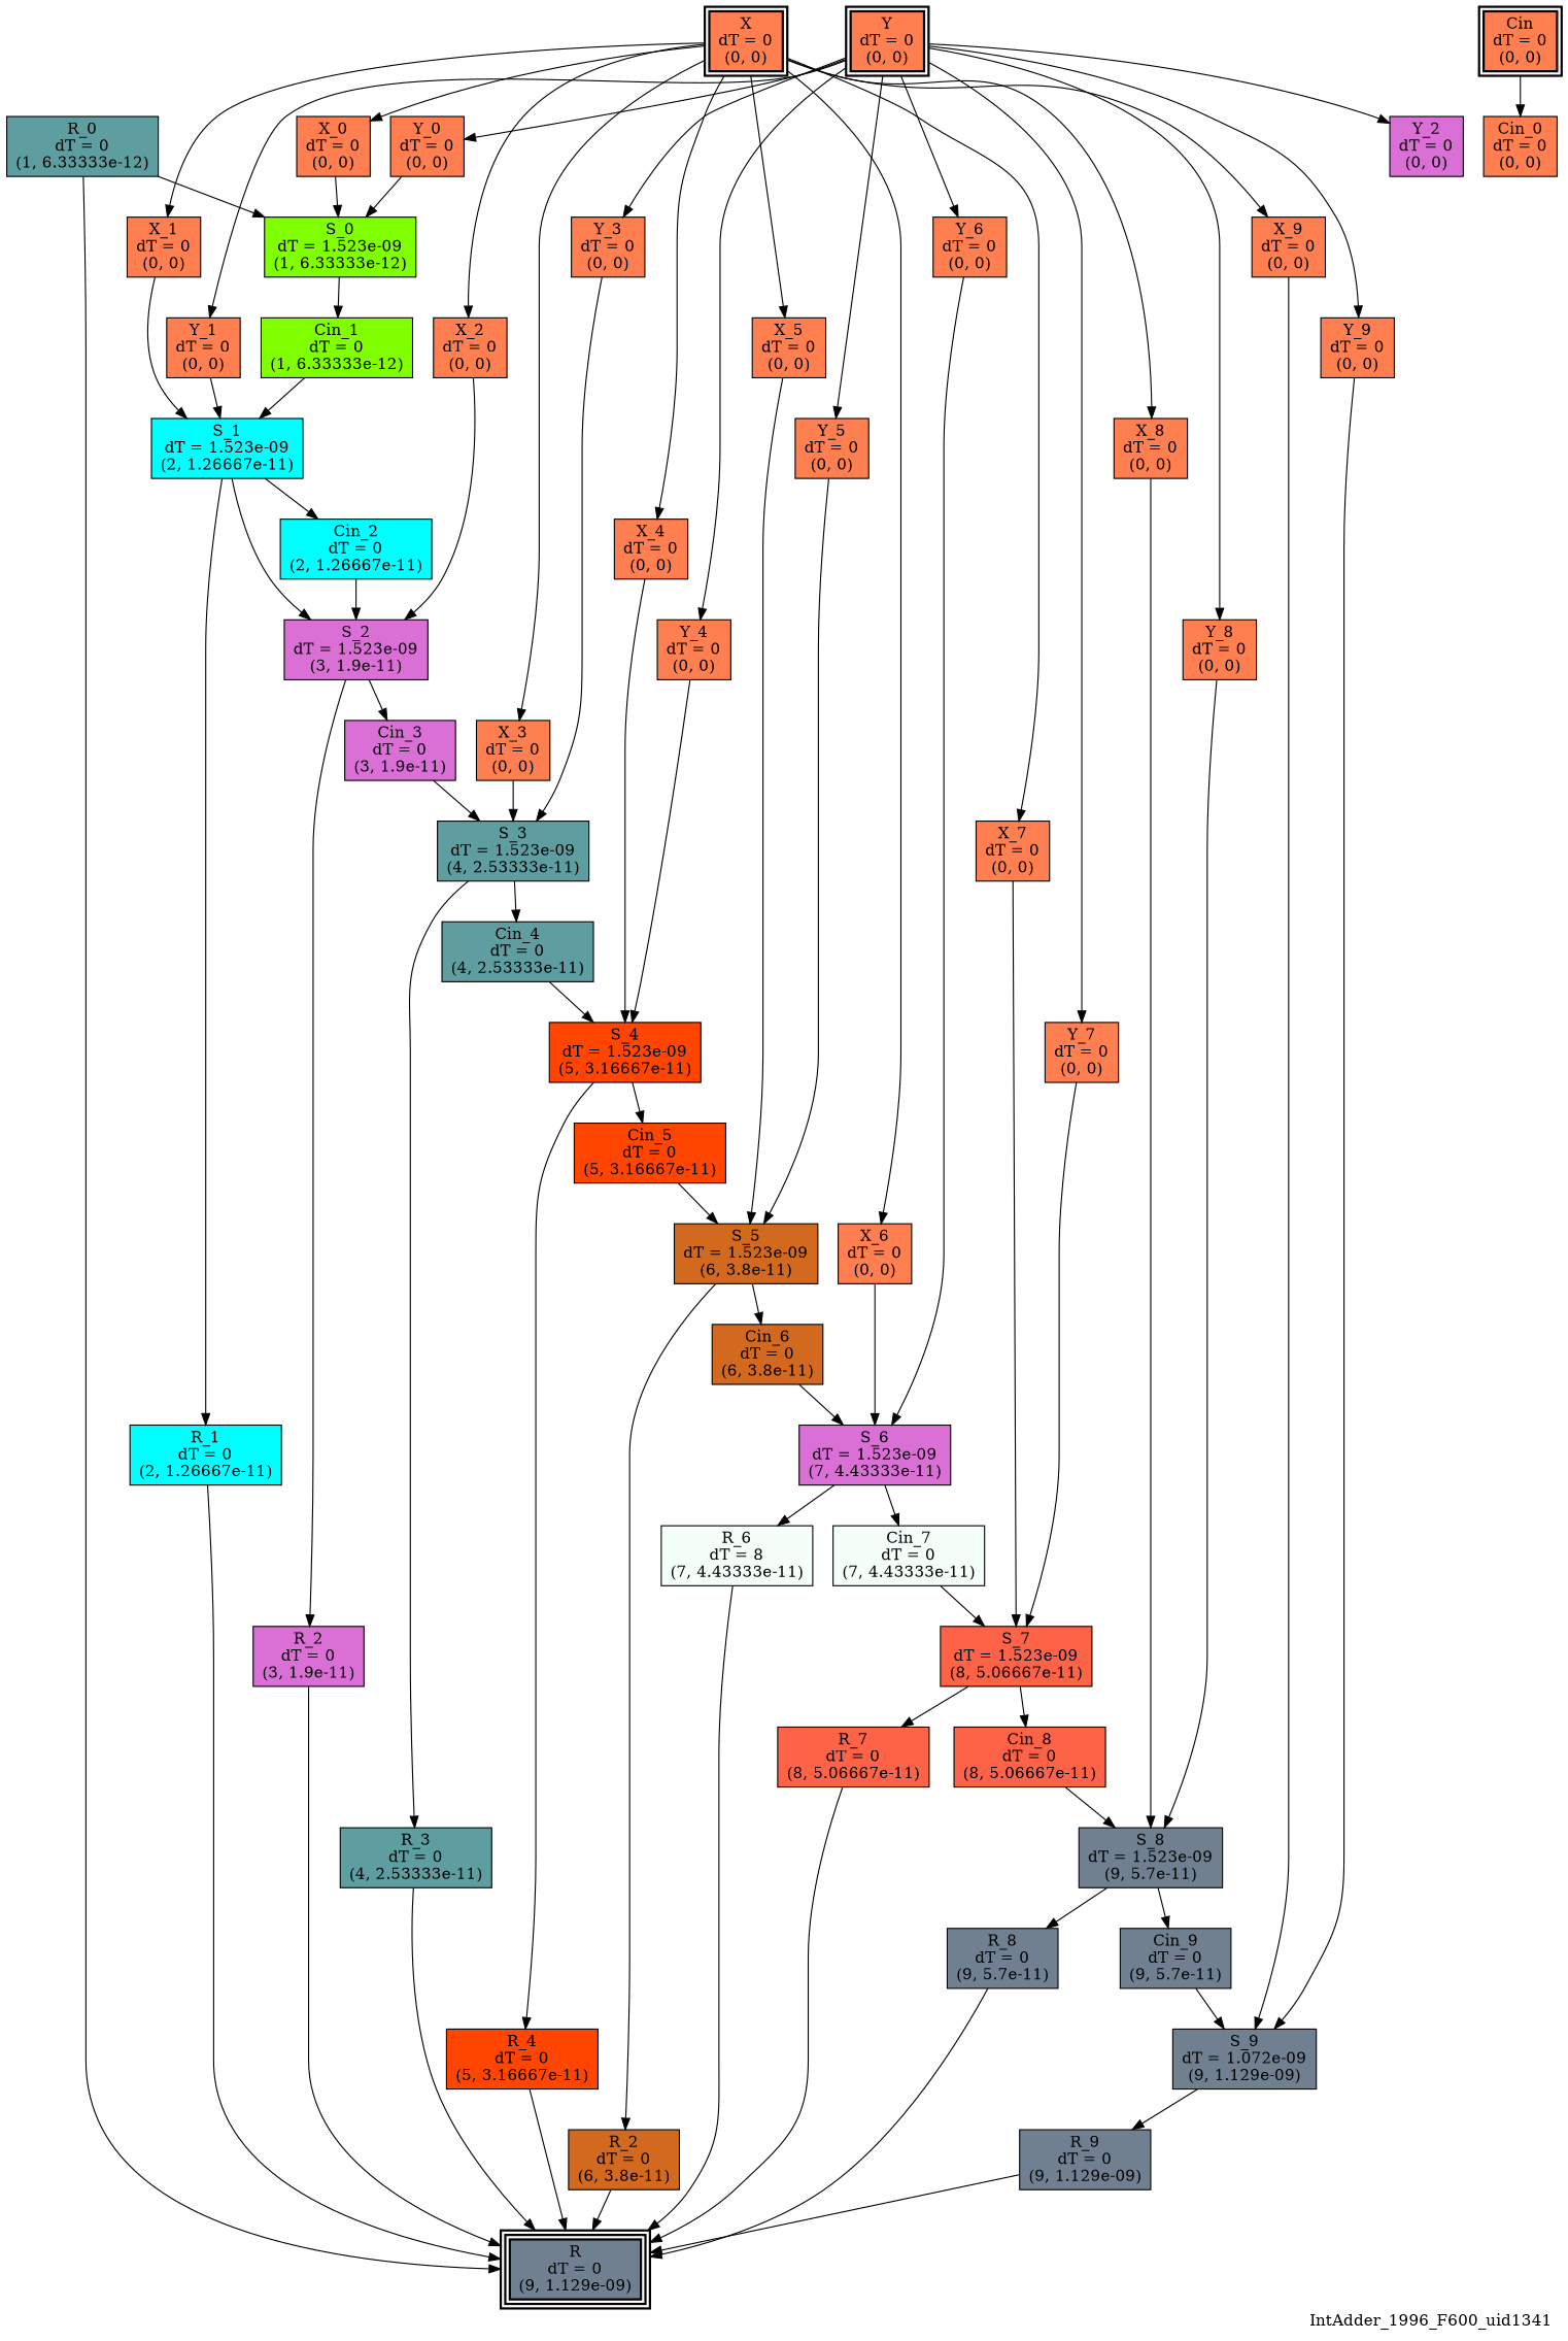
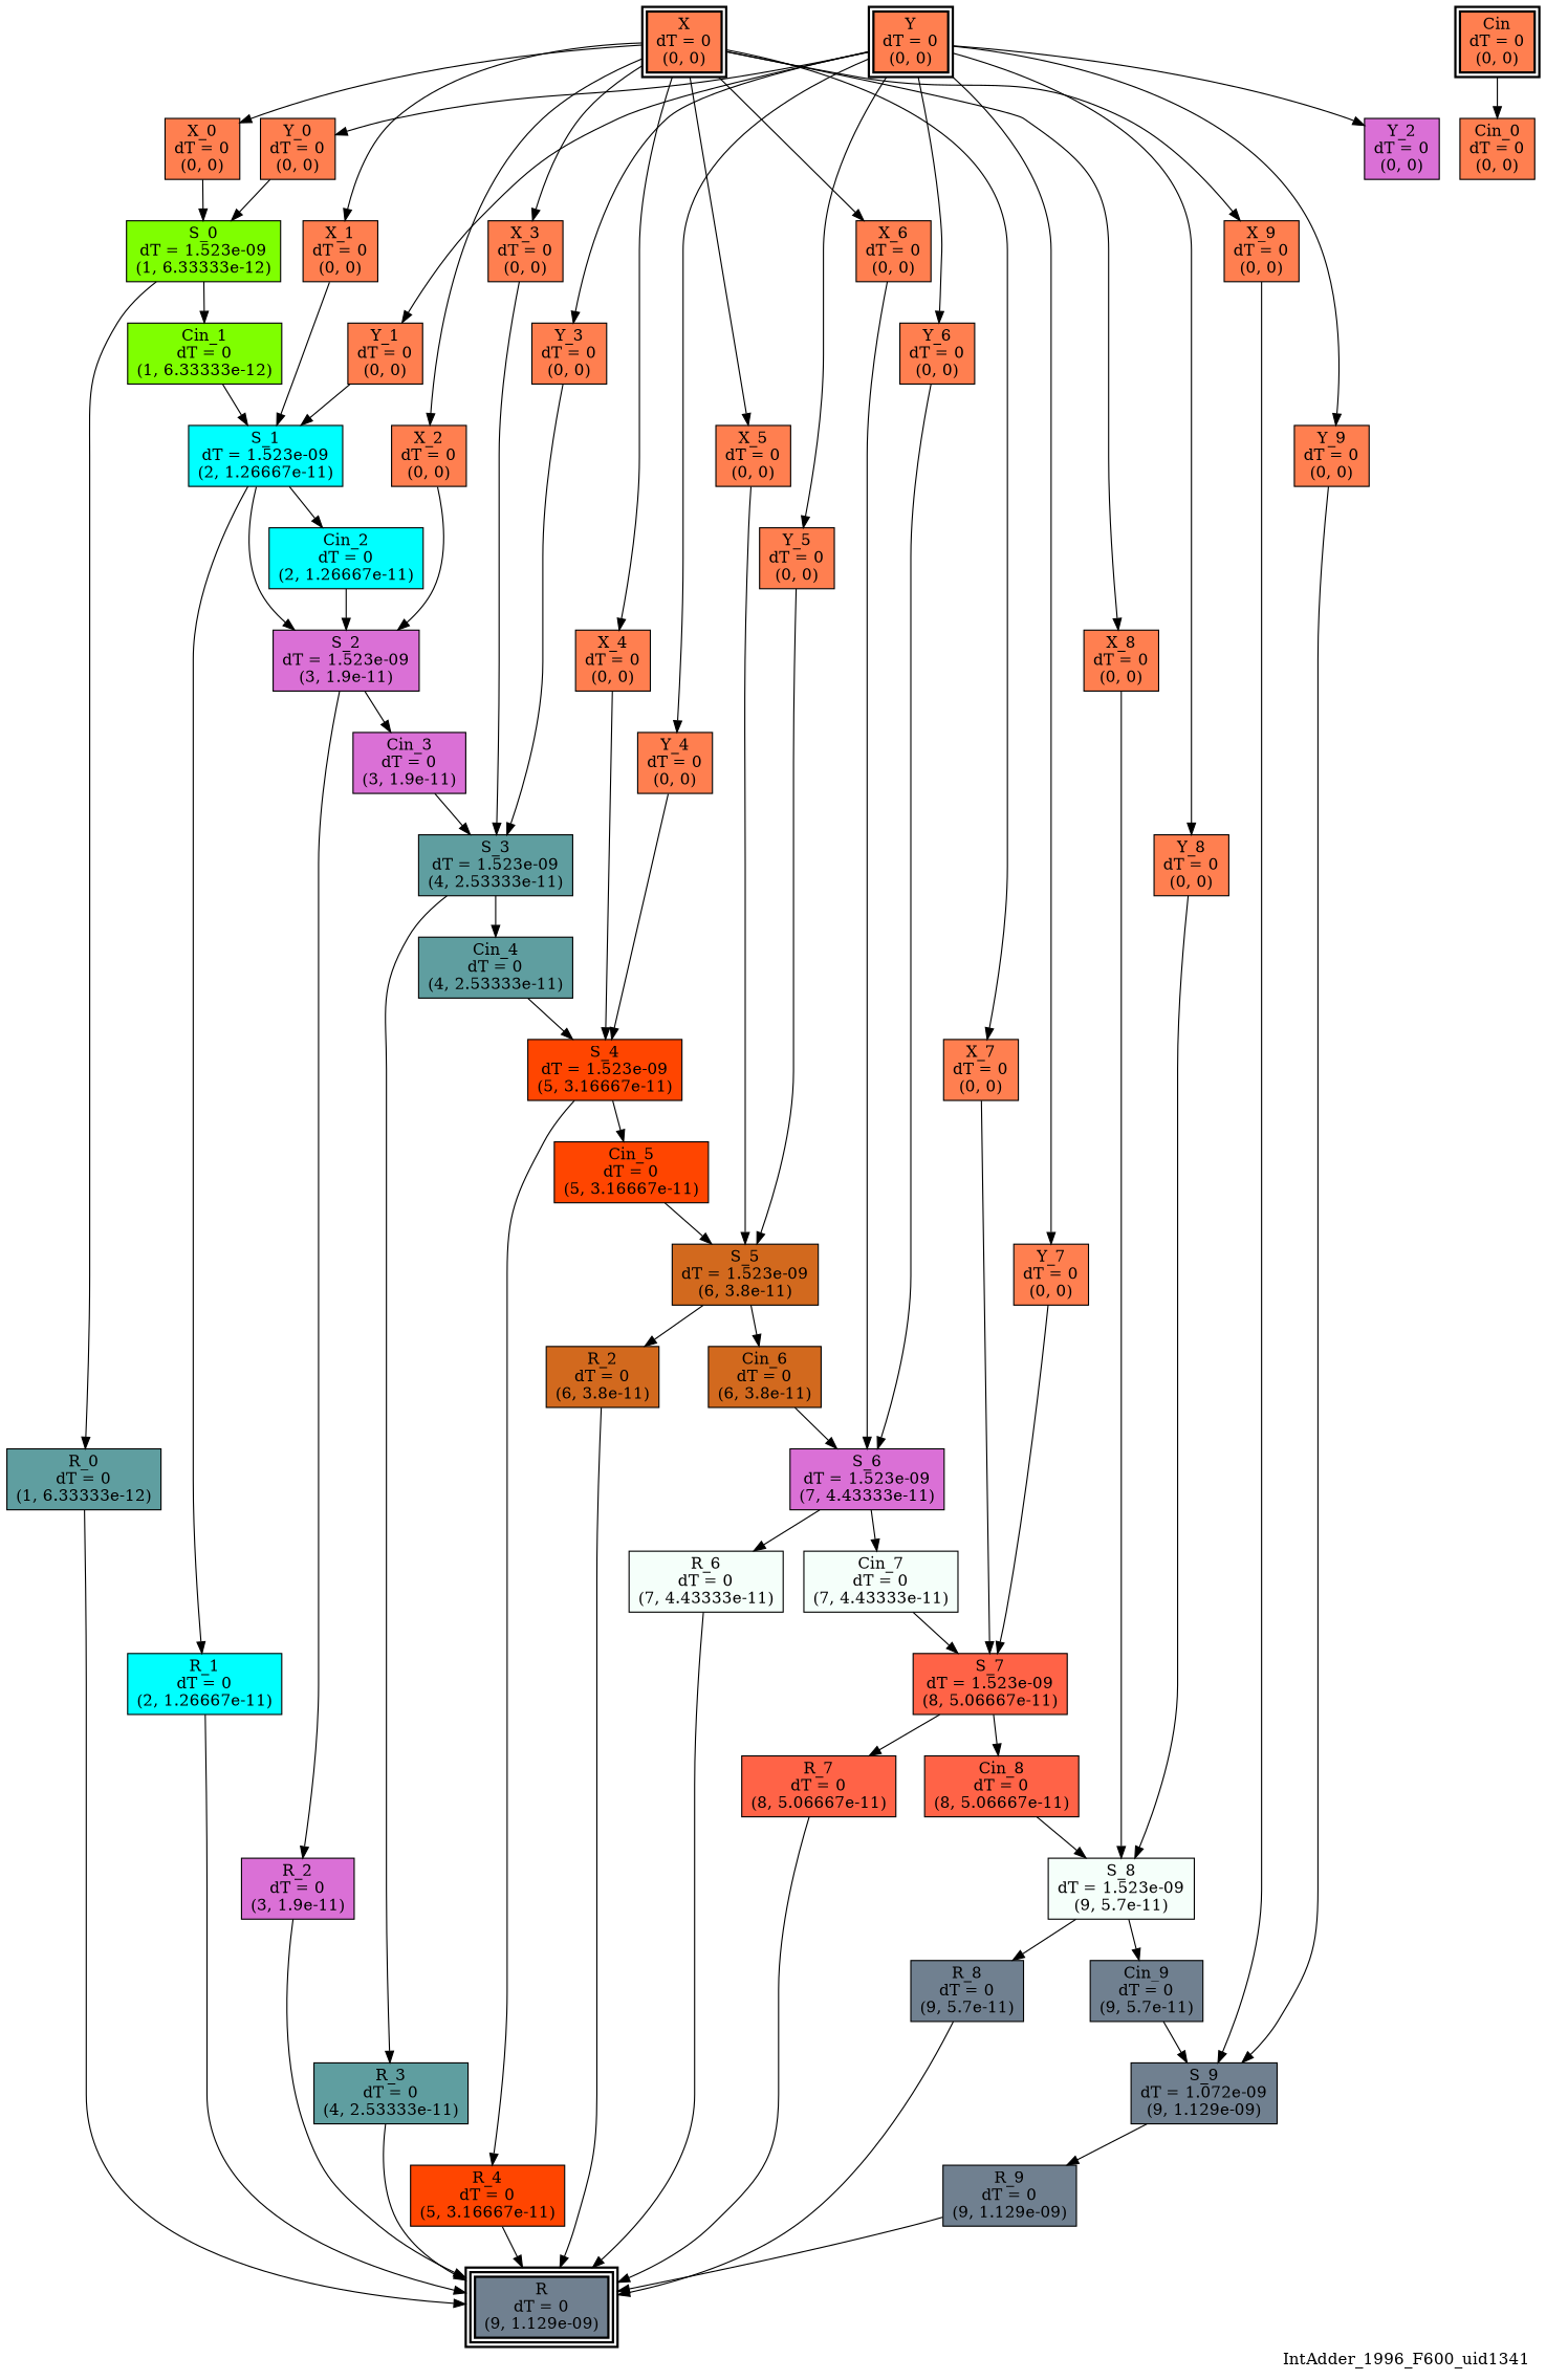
  digraph {
    label=IntAdder_1996_F600_uid1341
    labeljust=right
    labelloc=bottom
    nodesep=0.25
    ranksep=0.5
    node [color=black fillcolor=coral peripheries=1 shape=box style=filled]
    edge [arrowhead=normal arrowsize=1.0 arrowtail=normal color=black dir=forward]
    n1 [label="X\ndT = 0\n(0, 0)" peripheries=2 style="bold, filled"]
    n2 [label="Y\ndT = 0\n(0, 0)" peripheries=2 style="bold, filled"]
    n3 [label="Cin\ndT = 0\n(0, 0)" peripheries=2 style="bold, filled"]
    n4 [fillcolor=slategray label="R\ndT = 0\n(9, 1.129e-09)" peripheries=3 style="bold, filled"]
    n5 [label="X_0\ndT = 0\n(0, 0)"]
    n6 [label="X_1\ndT = 0\n(0, 0)"]
    n7 [label="X_2\ndT = 0\n(0, 0)"]
    n8 [label="X_3\ndT = 0\n(0, 0)"]
    n9 [label="X_4\ndT = 0\n(0, 0)"]
    n10 [label="X_5\ndT = 0\n(0, 0)"]
    n11 [label="X_6\ndT = 0\n(0, 0)"]
    n12 [label="X_7\ndT = 0\n(0, 0)"]
    n13 [label="X_8\ndT = 0\n(0, 0)"]
    n14 [label="X_9\ndT = 0\n(0, 0)"]
    n15 [label="Y_0\ndT = 0\n(0, 0)"]
    n16 [label="Y_1\ndT = 0\n(0, 0)"]
    n17 [fillcolor=orchid label="Y_2\ndT = 0\n(0, 0)"]
    n18 [label="Y_3\ndT = 0\n(0, 0)"]
    n19 [label="Y_4\ndT = 0\n(0, 0)"]
    n20 [label="Y_5\ndT = 0\n(0, 0)"]
    n21 [label="Y_6\ndT = 0\n(0, 0)"]
    n22 [label="Y_7\ndT = 0\n(0, 0)"]
    n23 [label="Y_8\ndT = 0\n(0, 0)"]
    n24 [label="Y_9\ndT = 0\n(0, 0)"]
    n25 [label="Cin_0\ndT = 0\n(0, 0)"]
    n26 [fillcolor=chartreuse label="S_0\ndT = 1.523e-09\n(1, 6.33333e-12)"]
    n27 [fillcolor=cyan label="S_1\ndT = 1.523e-09\n(2, 1.26667e-11)"]
    n28 [fillcolor=orchid label="S_2\ndT = 1.523e-09\n(3, 1.9e-11)"]
    n29 [fillcolor=cadetblue label="S_3\ndT = 1.523e-09\n(4, 2.53333e-11)"]
    n30 [fillcolor=orangered label="S_4\ndT = 1.523e-09\n(5, 3.16667e-11)"]
    n31 [fillcolor=chocolate label="S_5\ndT = 1.523e-09\n(6, 3.8e-11)"]
    n32 [fillcolor=orchid label="S_6\ndT = 1.523e-09\n(7, 4.43333e-11)"]
    n33 [fillcolor=tomato label="S_7\ndT = 1.523e-09\n(8, 5.06667e-11)"]
-   n34 [fillcolor=slategray label="S_8\ndT = 1.523e-09\n(9, 5.7e-11)"]
+   n34 [fillcolor=mintcream label="S_8\ndT = 1.523e-09\n(9, 5.7e-11)"]
    n35 [fillcolor=slategray label="S_9\ndT = 1.072e-09\n(9, 1.129e-09)"]
    n36 [fillcolor=cadetblue label="R_0\ndT = 0\n(1, 6.33333e-12)"]
    n37 [fillcolor=chartreuse label="Cin_1\ndT = 0\n(1, 6.33333e-12)"]
    n38 [fillcolor=cyan label="R_1\ndT = 0\n(2, 1.26667e-11)"]
    n39 [fillcolor=cyan label="Cin_2\ndT = 0\n(2, 1.26667e-11)"]
    n40 [fillcolor=orchid label="R_2\ndT = 0\n(3, 1.9e-11)"]
    n41 [fillcolor=orchid label="Cin_3\ndT = 0\n(3, 1.9e-11)"]
    n42 [fillcolor=cadetblue label="R_3\ndT = 0\n(4, 2.53333e-11)"]
    n43 [fillcolor=cadetblue label="Cin_4\ndT = 0\n(4, 2.53333e-11)"]
    n44 [fillcolor=orangered label="R_4\ndT = 0\n(5, 3.16667e-11)"]
    n45 [fillcolor=orangered label="Cin_5\ndT = 0\n(5, 3.16667e-11)"]
    n46 [fillcolor=chocolate label="R_2\ndT = 0\n(6, 3.8e-11)"]
    n47 [fillcolor=chocolate label="Cin_6\ndT = 0\n(6, 3.8e-11)"]
-   n48 [fillcolor=mintcream label="R_6\ndT = 8\n(7, 4.43333e-11)"]
+   n48 [fillcolor=mintcream label="R_6\ndT = 0\n(7, 4.43333e-11)"]
    n49 [fillcolor=mintcream label="Cin_7\ndT = 0\n(7, 4.43333e-11)"]
    n50 [fillcolor=tomato label="R_7\ndT = 0\n(8, 5.06667e-11)"]
    n51 [fillcolor=tomato label="Cin_8\ndT = 0\n(8, 5.06667e-11)"]
    n52 [fillcolor=slategray label="R_8\ndT = 0\n(9, 5.7e-11)"]
    n53 [fillcolor=slategray label="Cin_9\ndT = 0\n(9, 5.7e-11)"]
    n54 [fillcolor=slategray label="R_9\ndT = 0\n(9, 1.129e-09)"]
    subgraph sub_1 {
      rank=same
      n1
      n2
      n3
    }
    subgraph sub_2 {
      rank=same
      n4
    }
    n1 -> n5
    n1 -> n6
    n1 -> n7
    n1 -> n8
    n1 -> n9
    n1 -> n10
    n1 -> n11
    n1 -> n12
    n1 -> n13
    n1 -> n14
    n2 -> n15
    n2 -> n16
    n2 -> n17
    n2 -> n18
    n2 -> n19
    n2 -> n20
    n2 -> n21
    n2 -> n22
    n2 -> n23
    n2 -> n24
    n3 -> n25
    n5 -> n26
    n6 -> n27
    n7 -> n28
    n8 -> n29
    n9 -> n30
    n10 -> n31
    n11 -> n32
    n12 -> n33
    n13 -> n34
    n14 -> n35
    n15 -> n26
    n16 -> n27
    n18 -> n29
    n19 -> n30
    n20 -> n31
    n21 -> n32
    n22 -> n33
    n23 -> n34
    n24 -> n35
-   n36 -> n26
+   n26 -> n36
    n26 -> n37
    n27 -> n28
    n27 -> n38
    n27 -> n39
    n28 -> n40
    n28 -> n41
    n29 -> n42
    n29 -> n43
    n30 -> n44
    n30 -> n45
    n31 -> n46
    n31 -> n47
    n32 -> n48
    n32 -> n49
    n33 -> n50
    n33 -> n51
    n34 -> n52
    n34 -> n53
    n35 -> n54
    n36 -> n4
    n37 -> n27
    n38 -> n4
    n39 -> n28
    n40 -> n4
    n41 -> n29
    n42 -> n4
    n43 -> n30
    n44 -> n4
    n45 -> n31
    n46 -> n4
    n47 -> n32
    n48 -> n4
    n49 -> n33
    n50 -> n4
    n51 -> n34
    n52 -> n4
    n53 -> n35
    n54 -> n4
  }
